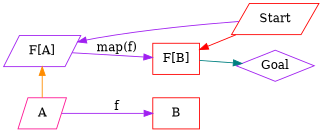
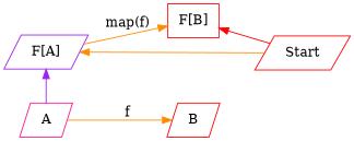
  digraph {
    rankdir=LR
    node [color=red shape=parallelogram]
    edge [color=darkorange]
    n1 [color=purple label="F[A]"]
    A [color=deeppink]
    n3 [label="F[B]" shape=box]
-   B [shape=box]
+   B
    Start
-   Goal [color=purple shape=diamond]
    subgraph sub_1 {
      rank=same
      n1
      A
    }
    subgraph sub_2 {
      rank=same
      n3
      B
    }
-   n1 -> A [dir=back]
-   n1 -> n3 [color=purple label="map(f)"]
-   A -> B [color=purple label=f]
+   n1 -> A [color=purple dir=back]
+   n1 -> n3 [label="map(f)"]
+   A -> B [label=f]
    n3 -> Start [color=red dir=back]
-   n3 -> Goal [color=teal]
-   Start -> n1 [color=purple]
+   Start -> n1
  }
